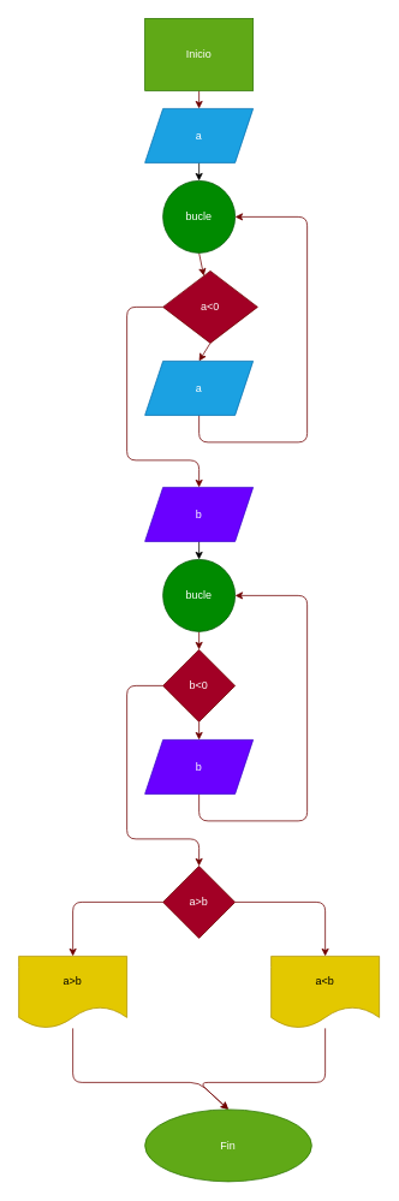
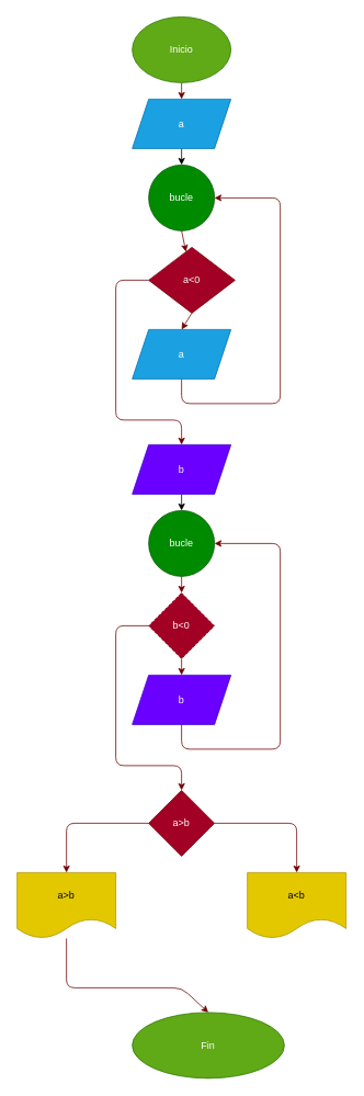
  <mxCell id="0" />
  <mxCell id="1" parent="0" />
  <mxCell id="2" style="edgeStyle=none;html=1;exitX=0.5;exitY=1;exitDx=0;exitDy=0;entryX=0.5;entryY=0;entryDx=0;entryDy=0;fillColor=#a20025;strokeColor=#6F0000;" parent="1" source="3" target="5" edge="1"><mxGeometry relative="1" as="geometry" /></mxCell>
- <mxCell id="3" value="Inicio" style="whiteSpace=wrap;html=1;fillColor=#60a917;fontColor=#ffffff;strokeColor=#2D7600;rounded=0;" parent="1" vertex="1"><mxGeometry x="160" y="20" width="120" height="80" as="geometry" /></mxCell>
+ <mxCell id="3" value="Inicio" style="ellipse;whiteSpace=wrap;html=1;fillColor=#60a917;fontColor=#ffffff;strokeColor=#2D7600;" parent="1" vertex="1"><mxGeometry x="160" y="20" width="120" height="80" as="geometry" /></mxCell>
  <mxCell id="4" style="edgeStyle=none;html=1;exitX=0.5;exitY=1;exitDx=0;exitDy=0;entryX=0.5;entryY=0;entryDx=0;entryDy=0;" parent="1" source="5" target="9" edge="1"><mxGeometry relative="1" as="geometry" /></mxCell>
  <mxCell id="5" value="a" style="shape=parallelogram;perimeter=parallelogramPerimeter;whiteSpace=wrap;html=1;fixedSize=1;fillColor=#1ba1e2;fontColor=#ffffff;strokeColor=#006EAF;" parent="1" vertex="1"><mxGeometry x="160" y="120" width="120" height="60" as="geometry" /></mxCell>
  <mxCell id="6" style="edgeStyle=none;html=1;exitX=0.5;exitY=1;exitDx=0;exitDy=0;entryX=0.5;entryY=0;entryDx=0;entryDy=0;" parent="1" source="7" target="16" edge="1"><mxGeometry relative="1" as="geometry" /></mxCell>
  <mxCell id="7" value="b" style="shape=parallelogram;perimeter=parallelogramPerimeter;whiteSpace=wrap;html=1;fixedSize=1;fillColor=#6a00ff;fontColor=#ffffff;strokeColor=#3700CC;" parent="1" vertex="1"><mxGeometry x="160" y="540" width="120" height="60" as="geometry" /></mxCell>
  <mxCell id="8" style="edgeStyle=none;html=1;exitX=0.5;exitY=1;exitDx=0;exitDy=0;fillColor=#a20025;strokeColor=#6F0000;" parent="1" source="9" target="12" edge="1"><mxGeometry relative="1" as="geometry" /></mxCell>
  <mxCell id="9" value="bucle" style="ellipse;whiteSpace=wrap;html=1;aspect=fixed;fillColor=#008a00;fontColor=#ffffff;strokeColor=#005700;" parent="1" vertex="1"><mxGeometry x="180" y="200" width="80" height="80" as="geometry" /></mxCell>
  <mxCell id="10" style="edgeStyle=none;html=1;exitX=0.5;exitY=1;exitDx=0;exitDy=0;entryX=0.5;entryY=0;entryDx=0;entryDy=0;fillColor=#a20025;strokeColor=#6F0000;" parent="1" source="12" target="14" edge="1"><mxGeometry relative="1" as="geometry" /></mxCell>
  <mxCell id="11" style="edgeStyle=none;html=1;exitX=0;exitY=0.5;exitDx=0;exitDy=0;entryX=0.5;entryY=0;entryDx=0;entryDy=0;fillColor=#a20025;strokeColor=#6F0000;" parent="1" source="12" target="7" edge="1"><mxGeometry relative="1" as="geometry"><Array as="points"><mxPoint x="140" y="340" /><mxPoint x="140" y="510" /><mxPoint x="220" y="510" /></Array></mxGeometry></mxCell>
  <mxCell id="12" value="a&amp;lt;0" style="rhombus;whiteSpace=wrap;html=1;fillColor=#a20025;fontColor=#ffffff;strokeColor=#6F0000;" parent="1" vertex="1"><mxGeometry x="180" y="300" width="105" height="80" as="geometry" /></mxCell>
  <mxCell id="13" style="edgeStyle=none;html=1;exitX=0.5;exitY=1;exitDx=0;exitDy=0;entryX=1;entryY=0.5;entryDx=0;entryDy=0;fillColor=#a20025;strokeColor=#6F0000;" parent="1" source="14" target="9" edge="1"><mxGeometry relative="1" as="geometry"><Array as="points"><mxPoint x="220" y="490" /><mxPoint x="340" y="490" /><mxPoint x="340" y="240" /></Array></mxGeometry></mxCell>
  <mxCell id="14" value="a" style="shape=parallelogram;perimeter=parallelogramPerimeter;whiteSpace=wrap;html=1;fixedSize=1;fillColor=#1ba1e2;fontColor=#ffffff;strokeColor=#006EAF;" parent="1" vertex="1"><mxGeometry x="160" y="400" width="120" height="60" as="geometry" /></mxCell>
  <mxCell id="15" style="edgeStyle=none;html=1;exitX=0.5;exitY=1;exitDx=0;exitDy=0;entryX=0.5;entryY=0;entryDx=0;entryDy=0;fillColor=#a20025;strokeColor=#6F0000;" parent="1" source="16" target="21" edge="1"><mxGeometry relative="1" as="geometry" /></mxCell>
  <mxCell id="16" value="bucle" style="ellipse;whiteSpace=wrap;html=1;aspect=fixed;fillColor=#008a00;fontColor=#ffffff;strokeColor=#005700;" parent="1" vertex="1"><mxGeometry x="180" y="620" width="80" height="80" as="geometry" /></mxCell>
  <mxCell id="17" style="edgeStyle=none;html=1;exitX=0.5;exitY=1;exitDx=0;exitDy=0;entryX=1;entryY=0.5;entryDx=0;entryDy=0;fillColor=#a20025;strokeColor=#6F0000;" parent="1" source="18" target="16" edge="1"><mxGeometry relative="1" as="geometry"><Array as="points"><mxPoint x="220" y="910" /><mxPoint x="340" y="910" /><mxPoint x="340" y="660" /></Array></mxGeometry></mxCell>
  <mxCell id="18" value="b" style="shape=parallelogram;perimeter=parallelogramPerimeter;whiteSpace=wrap;html=1;fixedSize=1;fillColor=#6a00ff;fontColor=#ffffff;strokeColor=#3700CC;" parent="1" vertex="1"><mxGeometry x="160" y="820" width="120" height="60" as="geometry" /></mxCell>
  <mxCell id="19" style="edgeStyle=none;html=1;exitX=0.5;exitY=1;exitDx=0;exitDy=0;entryX=0.5;entryY=0;entryDx=0;entryDy=0;fillColor=#a20025;strokeColor=#6F0000;" parent="1" source="21" target="18" edge="1"><mxGeometry relative="1" as="geometry" /></mxCell>
  <mxCell id="20" style="edgeStyle=none;html=1;exitX=0;exitY=0.5;exitDx=0;exitDy=0;entryX=0.5;entryY=0;entryDx=0;entryDy=0;fillColor=#a20025;strokeColor=#6F0000;" parent="1" source="21" target="24" edge="1"><mxGeometry relative="1" as="geometry"><Array as="points"><mxPoint x="140" y="760" /><mxPoint x="140" y="930" /><mxPoint x="220" y="930" /></Array></mxGeometry></mxCell>
- <mxCell id="21" value="b&amp;lt;0" style="rhombus;whiteSpace=wrap;html=1;fillColor=#a20025;fontColor=#ffffff;strokeColor=#6F0000;" parent="1" vertex="1"><mxGeometry x="180" y="720" width="80" height="80" as="geometry" /></mxCell>
+ <mxCell id="21" value="b&amp;lt;0" style="rhombus;whiteSpace=wrap;html=1;fillColor=#a20025;fontColor=#ffffff;strokeColor=#6F0000;dashed=1;" parent="1" vertex="1"><mxGeometry x="180" y="720" width="80" height="80" as="geometry" /></mxCell>
  <mxCell id="22" style="edgeStyle=none;html=1;exitX=1;exitY=0.5;exitDx=0;exitDy=0;entryX=0.5;entryY=0;entryDx=0;entryDy=0;fillColor=#a20025;strokeColor=#6F0000;" parent="1" source="24" target="28" edge="1"><mxGeometry relative="1" as="geometry"><Array as="points"><mxPoint x="360" y="1000" /></Array></mxGeometry></mxCell>
  <mxCell id="23" style="edgeStyle=none;html=1;exitX=0;exitY=0.5;exitDx=0;exitDy=0;entryX=0.5;entryY=0;entryDx=0;entryDy=0;fillColor=#a20025;strokeColor=#6F0000;" parent="1" source="24" target="26" edge="1"><mxGeometry relative="1" as="geometry"><Array as="points"><mxPoint x="80" y="1000" /></Array></mxGeometry></mxCell>
  <mxCell id="24" value="a&amp;gt;b" style="rhombus;whiteSpace=wrap;html=1;fillColor=#a20025;fontColor=#ffffff;strokeColor=#6F0000;" parent="1" vertex="1"><mxGeometry x="180" y="960" width="80" height="80" as="geometry" /></mxCell>
  <mxCell id="25" style="edgeStyle=none;html=1;entryX=0.5;entryY=0;entryDx=0;entryDy=0;fillColor=#a20025;strokeColor=#6F0000;" parent="1" source="26" target="29" edge="1"><mxGeometry relative="1" as="geometry"><Array as="points"><mxPoint x="80" y="1200" /><mxPoint x="220" y="1200" /></Array></mxGeometry></mxCell>
  <mxCell id="26" value="a&amp;gt;b" style="shape=document;whiteSpace=wrap;html=1;boundedLbl=1;fillColor=#e3c800;fontColor=#000000;strokeColor=#B09500;" parent="1" vertex="1"><mxGeometry x="20" y="1060" width="120" height="80" as="geometry" /></mxCell>
- <mxCell id="27" style="edgeStyle=none;html=1;entryX=0.5;entryY=0;entryDx=0;entryDy=0;fillColor=#a20025;strokeColor=#6F0000;" parent="1" source="28" target="29" edge="1"><mxGeometry relative="1" as="geometry"><Array as="points"><mxPoint x="360" y="1200" /><mxPoint x="220" y="1200" /></Array></mxGeometry></mxCell>
  <mxCell id="28" value="a&amp;lt;b" style="shape=document;whiteSpace=wrap;html=1;boundedLbl=1;fillColor=#e3c800;fontColor=#000000;strokeColor=#B09500;" parent="1" vertex="1"><mxGeometry x="300" y="1060" width="120" height="80" as="geometry" /></mxCell>
  <mxCell id="29" value="Fin" style="ellipse;whiteSpace=wrap;html=1;fillColor=#60a917;fontColor=#ffffff;strokeColor=#2D7600;" parent="1" vertex="1"><mxGeometry x="160" y="1230" width="185" height="80" as="geometry" /></mxCell>
